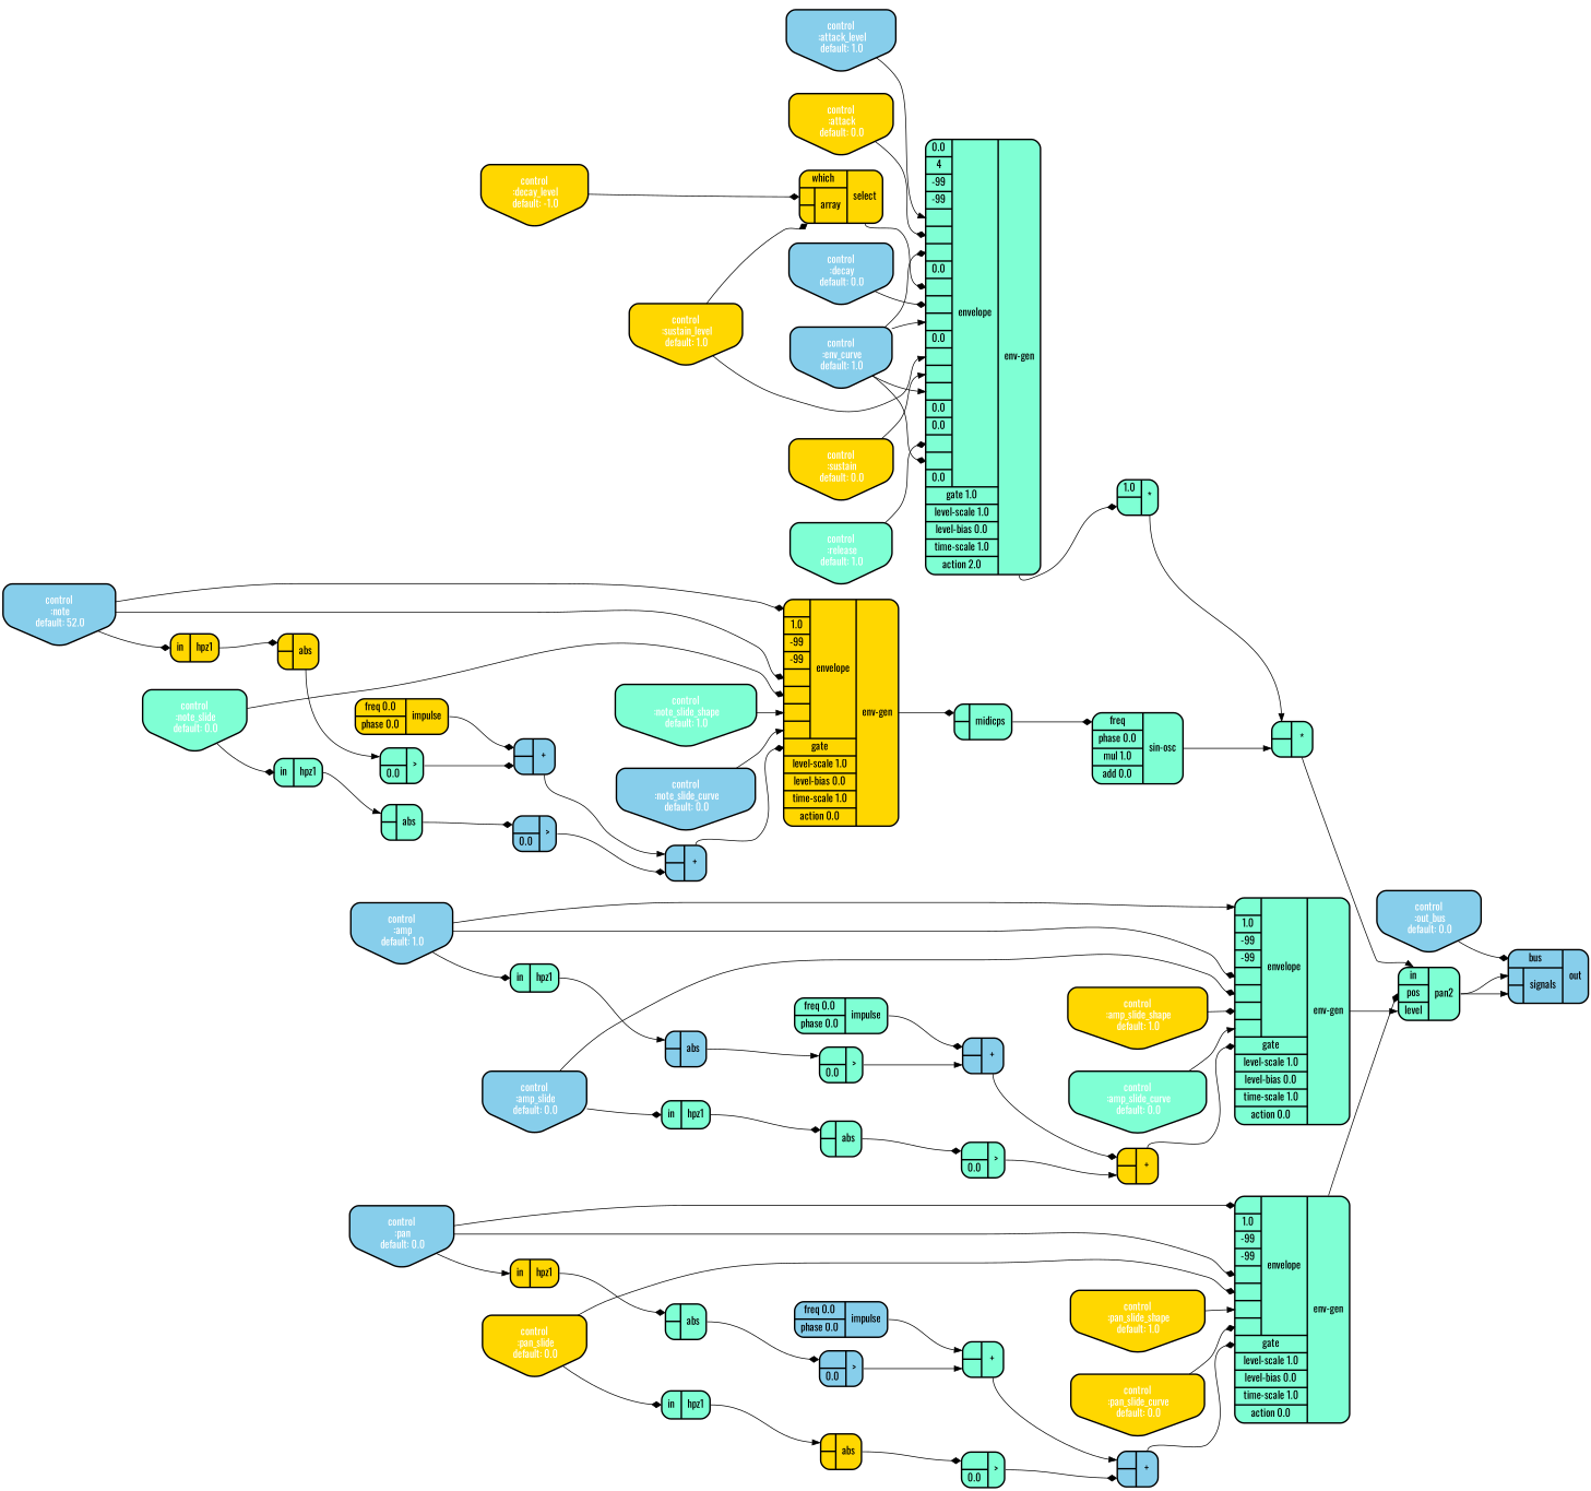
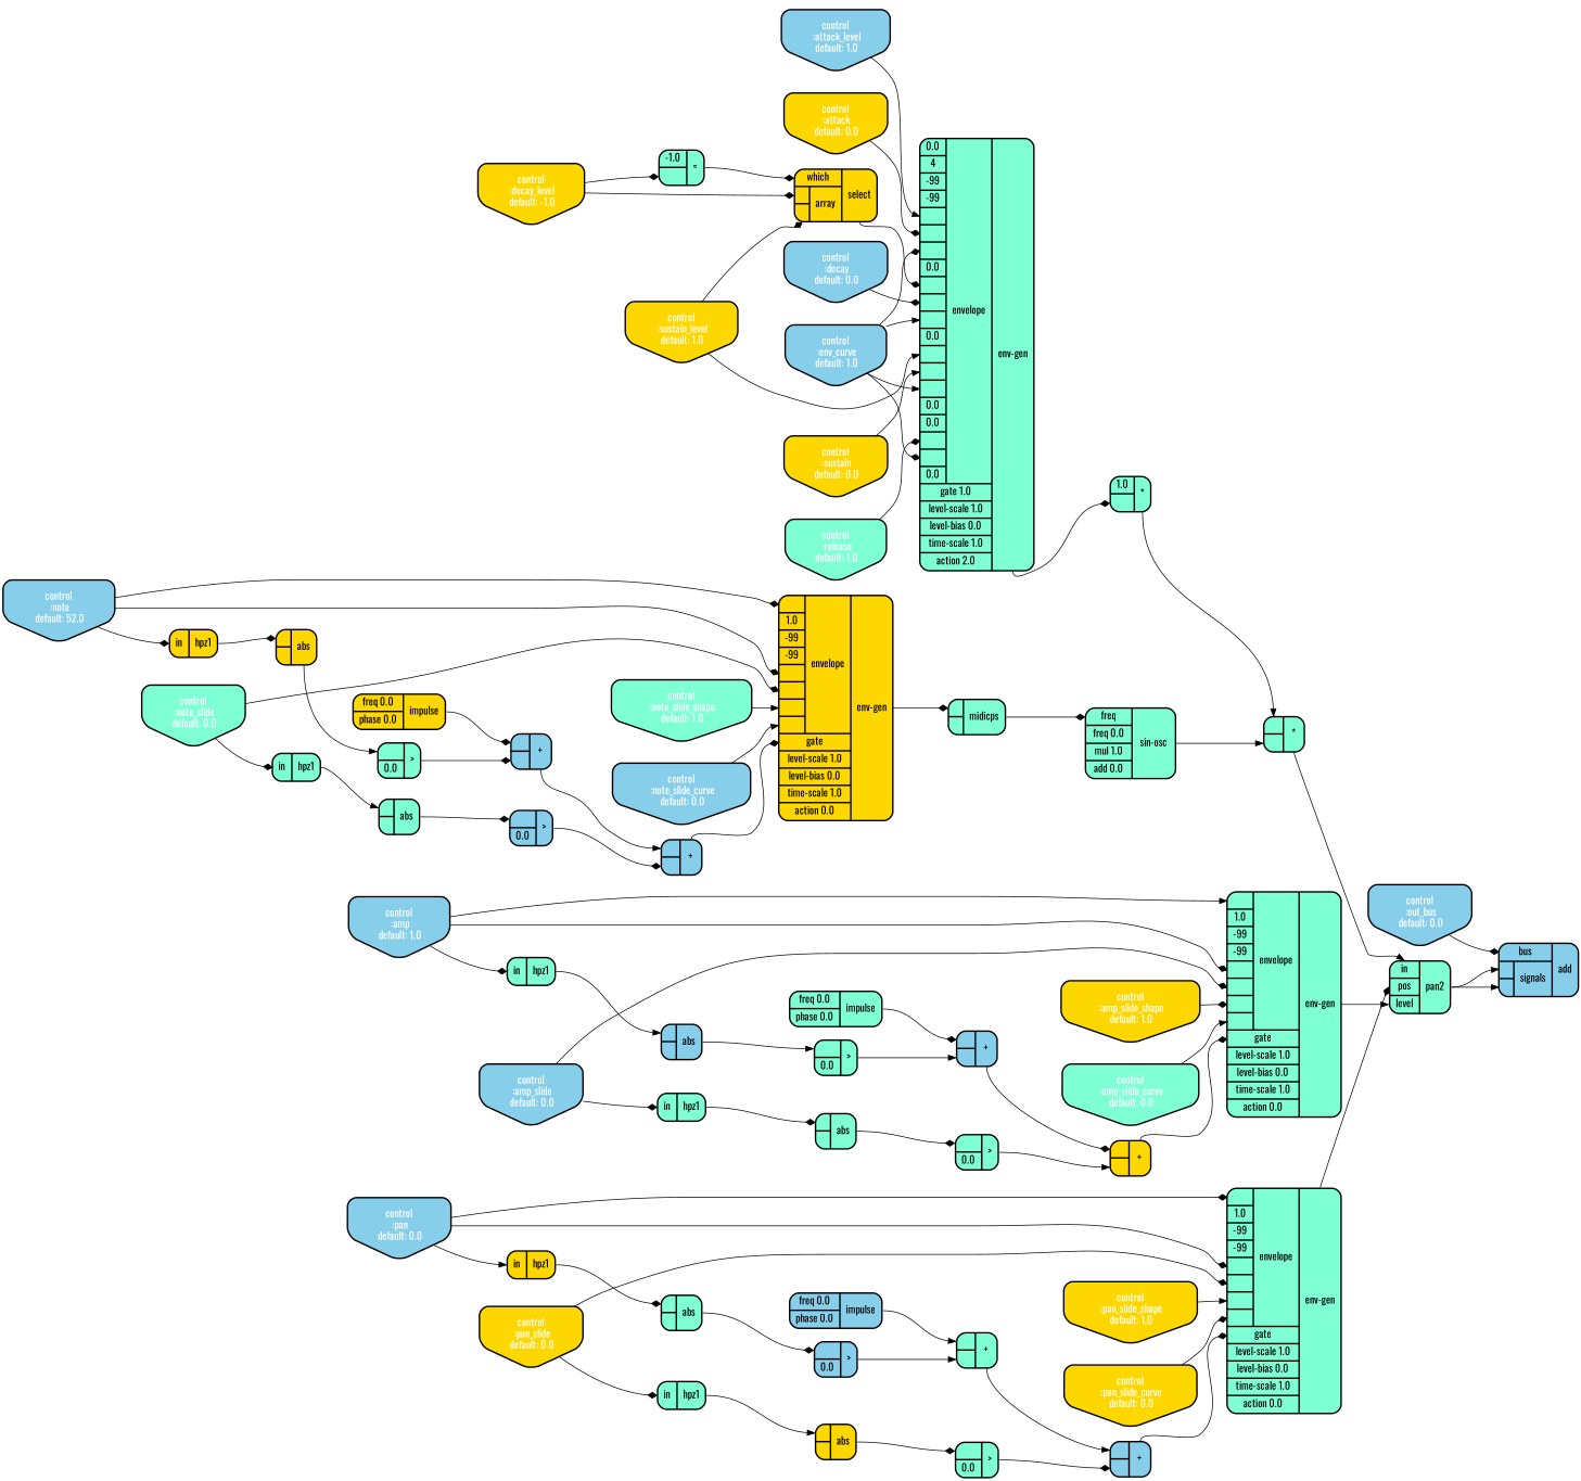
  digraph {
    fontname=Oswald
    rankdir=LR
    node [fillcolor=aquamarine fontname=Oswald rankdir=LR shape=record style="bold, rounded,filled"]
    edge [arrowhead=diamond fontname=Oswald headport=a tailport=__UG_NAME__]
    n1 [label="{{ <a> 1.0|<b> } |<__UG_NAME__>* }"]
    n2 [label="{{ <a> |<b> } |<__UG_NAME__>* }" style="filled, bold, rounded"]
    n3 [label="{{ <in> in|<pos> pos|<level> level} |<__UG_NAME__>pan2 }" style="filled, bold, rounded"]
-   n4 [fillcolor=skyblue label="{{ <bus> bus|{{<signals___pan2___0>|<signals___pan2___1>}|signals}} |<__UG_NAME__>out }" style="filled, bold, rounded"]
+   n4 [fillcolor=skyblue label="{{ <bus> bus|{{<signals___pan2___0>|<signals___pan2___1>}|signals}} |<__UG_NAME__>add }" style="filled, bold, rounded"]
    n5 [label="{{ <a> |<b> } |<__UG_NAME__>+ }"]
    n6 [fillcolor=skyblue label="{{ <a> |<b> } |<__UG_NAME__>+ }"]
    n7 [label="{{ {{<envelope___control___0>|1.0|-99|-99|<envelope___control___4>|<envelope___control___5>|<envelope___control___6>|<envelope___control___7>}|envelope}|<gate> gate|<level____scale> level-scale 1.0|<level____bias> level-bias 0.0|<time____scale> time-scale 1.0|<action> action 0.0} |<__UG_NAME__>env-gen }"]
    n8 [fillcolor=skyblue label="{{ <a> |<b> } |<__UG_NAME__>+ }"]
    n9 [fillcolor=skyblue label="{{ <a> |<b> } |<__UG_NAME__>+ }"]
    n10 [fillcolor=gold label="{{ {{<envelope___control___0>|1.0|-99|-99|<envelope___control___4>|<envelope___control___5>|<envelope___control___6>|<envelope___control___7>}|envelope}|<gate> gate|<level____scale> level-scale 1.0|<level____bias> level-bias 0.0|<time____scale> time-scale 1.0|<action> action 0.0} |<__UG_NAME__>env-gen }"]
    n11 [fillcolor=skyblue label="{{ <a> |<b> } |<__UG_NAME__>+ }"]
    n12 [fillcolor=gold label="{{ <a> |<b> } |<__UG_NAME__>+ }"]
    n13 [label="{{ {{<envelope___control___0>|1.0|-99|-99|<envelope___control___4>|<envelope___control___5>|<envelope___control___6>|<envelope___control___7>}|envelope}|<gate> gate|<level____scale> level-scale 1.0|<level____bias> level-bias 0.0|<time____scale> time-scale 1.0|<action> action 0.0} |<__UG_NAME__>env-gen }"]
    n14 [label="{{ <a> |<b> } |<__UG_NAME__>midicps }"]
+   n15 [label="{{ <a> -1.0|<b> } |<__UG_NAME__>= }"]
    n16 [fillcolor=gold label="{{ <which> which|{{<array___control___0>|<array___control___1>}|array}} |<__UG_NAME__>select }"]
    n17 [label="{{ {{0.0|4|-99|-99|<envelope___control___4>|<envelope___control___5>|<envelope___control___6>|0.0|<envelope___select___8>|<envelope___control___9>|<envelope___control___10>|0.0|<envelope___control___12>|<envelope___control___13>|<envelope___control___14>|0.0|0.0|<envelope___control___17>|<envelope___control___18>|0.0}|envelope}|<gate> gate 1.0|<level____scale> level-scale 1.0|<level____bias> level-bias 0.0|<time____scale> time-scale 1.0|<action> action 2.0} |<__UG_NAME__>env-gen }"]
    n18 [fillcolor=skyblue label="{{ <a> |<b> 0.0} |<__UG_NAME__>\> }"]
    n19 [label="{{ <a> |<b> 0.0} |<__UG_NAME__>\> }"]
    n20 [label="{{ <a> |<b> 0.0} |<__UG_NAME__>\> }"]
    n21 [label="{{ <a> |<b> 0.0} |<__UG_NAME__>\> }"]
    n22 [label="{{ <a> |<b> 0.0} |<__UG_NAME__>\> }"]
    n23 [fillcolor=skyblue label="{{ <a> |<b> 0.0} |<__UG_NAME__>\> }"]
    n24 [label="{{ <a> |<b> } |<__UG_NAME__>abs }"]
    n25 [fillcolor=gold label="{{ <a> |<b> } |<__UG_NAME__>abs }"]
    n26 [fillcolor=gold label="{{ <a> |<b> } |<__UG_NAME__>abs }"]
    n27 [fillcolor=skyblue label="{{ <a> |<b> } |<__UG_NAME__>abs }"]
    n28 [label="{{ <a> |<b> } |<__UG_NAME__>abs }"]
    n29 [label="{{ <a> |<b> } |<__UG_NAME__>abs }"]
    n30 [fillcolor=skyblue fontcolor=white label="control\n :note\n default: 52.0" shape=invhouse style="rounded, filled, bold,filled" rankdir=""]
    n31 [fillcolor=gold label="{{ <in> in} |<__UG_NAME__>hpz1 }"]
    n32 [fontcolor=white label="control\n :note_slide\n default: 0.0" shape=invhouse style="rounded, filled, bold,filled" rankdir=""]
    n33 [label="{{ <in> in} |<__UG_NAME__>hpz1 }"]
    n34 [fontcolor=white label="control\n :note_slide_shape\n default: 1.0" shape=invhouse style="rounded, filled, bold,filled" rankdir=""]
    n35 [fillcolor=skyblue fontcolor=white label="control\n :note_slide_curve\n default: 0.0" shape=invhouse style="rounded, filled, bold,filled" rankdir=""]
    n36 [fillcolor=skyblue fontcolor=white label="control\n :amp\n default: 1.0" shape=invhouse style="rounded, filled, bold,filled" rankdir=""]
    n37 [label="{{ <in> in} |<__UG_NAME__>hpz1 }"]
    n38 [fillcolor=skyblue fontcolor=white label="control\n :amp_slide\n default: 0.0" shape=invhouse style="rounded, filled, bold,filled" rankdir=""]
    n39 [label="{{ <in> in} |<__UG_NAME__>hpz1 }"]
    n40 [fillcolor=gold fontcolor=white label="control\n :amp_slide_shape\n default: 1.0" shape=invhouse style="rounded, filled, bold,filled" rankdir=""]
    n41 [fontcolor=white label="control\n :amp_slide_curve\n default: 0.0" shape=invhouse style="rounded, filled, bold,filled" rankdir=""]
    n42 [fillcolor=skyblue fontcolor=white label="control\n :pan\n default: 0.0" shape=invhouse style="rounded, filled, bold,filled" rankdir=""]
    n43 [fillcolor=gold label="{{ <in> in} |<__UG_NAME__>hpz1 }"]
    n44 [fillcolor=gold fontcolor=white label="control\n :pan_slide\n default: 0.0" shape=invhouse style="rounded, filled, bold,filled" rankdir=""]
    n45 [label="{{ <in> in} |<__UG_NAME__>hpz1 }"]
    n46 [fillcolor=gold fontcolor=white label="control\n :pan_slide_shape\n default: 1.0" shape=invhouse style="rounded, filled, bold,filled" rankdir=""]
    n47 [fillcolor=gold fontcolor=white label="control\n :pan_slide_curve\n default: 0.0" shape=invhouse style="rounded, filled, bold,filled" rankdir=""]
    n48 [fillcolor=gold fontcolor=white label="control\n :attack\n default: 0.0" shape=invhouse style="rounded, filled, bold,filled" rankdir=""]
    n49 [fillcolor=skyblue fontcolor=white label="control\n :decay\n default: 0.0" shape=invhouse style="rounded, filled, bold,filled" rankdir=""]
    n50 [fillcolor=gold fontcolor=white label="control\n :sustain\n default: 0.0" shape=invhouse style="rounded, filled, bold,filled" rankdir=""]
    n51 [fontcolor=white label="control\n :release\n default: 1.0" shape=invhouse style="rounded, filled, bold,filled" rankdir=""]
    n52 [fillcolor=skyblue fontcolor=white label="control\n :attack_level\n default: 1.0" shape=invhouse style="rounded, filled, bold,filled" rankdir=""]
    n53 [fillcolor=gold fontcolor=white label="control\n :decay_level\n default: -1.0" shape=invhouse style="rounded, filled, bold,filled" rankdir=""]
    n54 [fillcolor=gold fontcolor=white label="control\n :sustain_level\n default: 1.0" shape=invhouse style="rounded, filled, bold,filled" rankdir=""]
    n55 [fillcolor=skyblue fontcolor=white label="control\n :env_curve\n default: 1.0" shape=invhouse style="rounded, filled, bold,filled" rankdir=""]
    n56 [fillcolor=skyblue fontcolor=white label="control\n :out_bus\n default: 0.0" shape=invhouse style="rounded, filled, bold,filled" rankdir=""]
-   n57 [label="{{ <freq> freq|<phase> phase 0.0|<mul> mul 1.0|<add> add 0.0} |<__UG_NAME__>sin-osc }" style="filled, bold, rounded"]
+   n57 [label="{{ <freq> freq|<phase> freq 0.0|<mul> mul 1.0|<add> add 0.0} |<__UG_NAME__>sin-osc }" style="filled, bold, rounded"]
    n58 [fillcolor=skyblue label="{{ <freq> freq 0.0|<phase> phase 0.0} |<__UG_NAME__>impulse }"]
    n59 [fillcolor=gold label="{{ <freq> freq 0.0|<phase> phase 0.0} |<__UG_NAME__>impulse }"]
    n60 [label="{{ <freq> freq 0.0|<phase> phase 0.0} |<__UG_NAME__>impulse }"]
    n1 -> n2 [arrowhead=normal]
    n2 -> n3 [arrowhead=normal headport=in]
    n3 -> n4 [arrowhead=normal headport=signals___pan2___0]
    n3 -> n4 [arrowhead=normal headport=signals___pan2___1]
    n5 -> n6 [arrowhead=normal]
    n6 -> n7 [headport=gate]
    n7 -> n3 [headport=pos]
    n8 -> n9 [arrowhead=normal]
    n9 -> n10 [headport=gate]
    n10 -> n14
    n11 -> n12
    n12 -> n13 [headport=gate]
    n13 -> n3 [arrowhead=normal headport=level]
    n14 -> n57 [headport=freq]
+   n15 -> n16 [headport=which]
    n16 -> n17 [headport=envelope___select___8]
    n17 -> n1 [headport=b]
    n18 -> n5 [arrowhead=normal headport=b]
    n19 -> n6 [headport=b]
    n20 -> n8 [headport=b]
    n21 -> n11 [arrowhead=normal headport=b]
    n22 -> n12 [arrowhead=normal headport=b]
    n23 -> n9 [headport=b]
    n24 -> n18
    n25 -> n19
    n26 -> n20 [arrowhead=normal]
    n27 -> n21 [arrowhead=normal]
    n28 -> n23
    n29 -> n22
    n30 -> n10 [headport=envelope___control___0]
    n30 -> n10 [headport=envelope___control___4]
    n30 -> n31 [headport=in]
    n31 -> n26
    n32 -> n10 [headport=envelope___control___5]
    n32 -> n33 [headport=in]
    n33 -> n28 [arrowhead=normal]
    n34 -> n10 [arrowhead=normal headport=envelope___control___6]
    n35 -> n10 [arrowhead=normal headport=envelope___control___7]
    n36 -> n13 [arrowhead=normal headport=envelope___control___0]
    n36 -> n13 [headport=envelope___control___4]
    n36 -> n37 [headport=in]
    n37 -> n27 [arrowhead=normal]
    n38 -> n13 [headport=envelope___control___5]
    n38 -> n39 [headport=in]
    n39 -> n29
    n40 -> n13 [headport=envelope___control___6]
    n41 -> n13 [arrowhead=normal headport=envelope___control___7]
    n42 -> n7 [headport=envelope___control___0]
    n42 -> n7 [headport=envelope___control___4]
    n42 -> n43 [arrowhead=normal headport=in]
    n43 -> n24
    n44 -> n7 [headport=envelope___control___5]
    n44 -> n45 [headport=in]
    n45 -> n25 [arrowhead=normal]
    n46 -> n7 [arrowhead=normal headport=envelope___control___6]
    n47 -> n7 [headport=envelope___control___7]
    n48 -> n17 [headport=envelope___control___5]
    n49 -> n17 [headport=envelope___control___9]
    n50 -> n17 [arrowhead=normal headport=envelope___control___13]
    n51 -> n17 [headport=envelope___control___17]
    n52 -> n17 [arrowhead=normal headport=envelope___control___4]
+   n53 -> n15 [headport=b]
    n53 -> n16 [headport=array___control___0]
    n54 -> n16 [headport=array___control___1]
    n54 -> n17 [arrowhead=normal headport=envelope___control___12]
    n55 -> n17 [headport=envelope___control___6]
    n55 -> n17 [arrowhead=normal headport=envelope___control___10]
    n55 -> n17 [arrowhead=normal headport=envelope___control___14]
    n55 -> n17 [headport=envelope___control___18]
    n56 -> n4 [headport=bus]
    n57 -> n2 [arrowhead=normal headport=b]
    n58 -> n5 [arrowhead=normal]
    n59 -> n8
    n60 -> n11
  }
